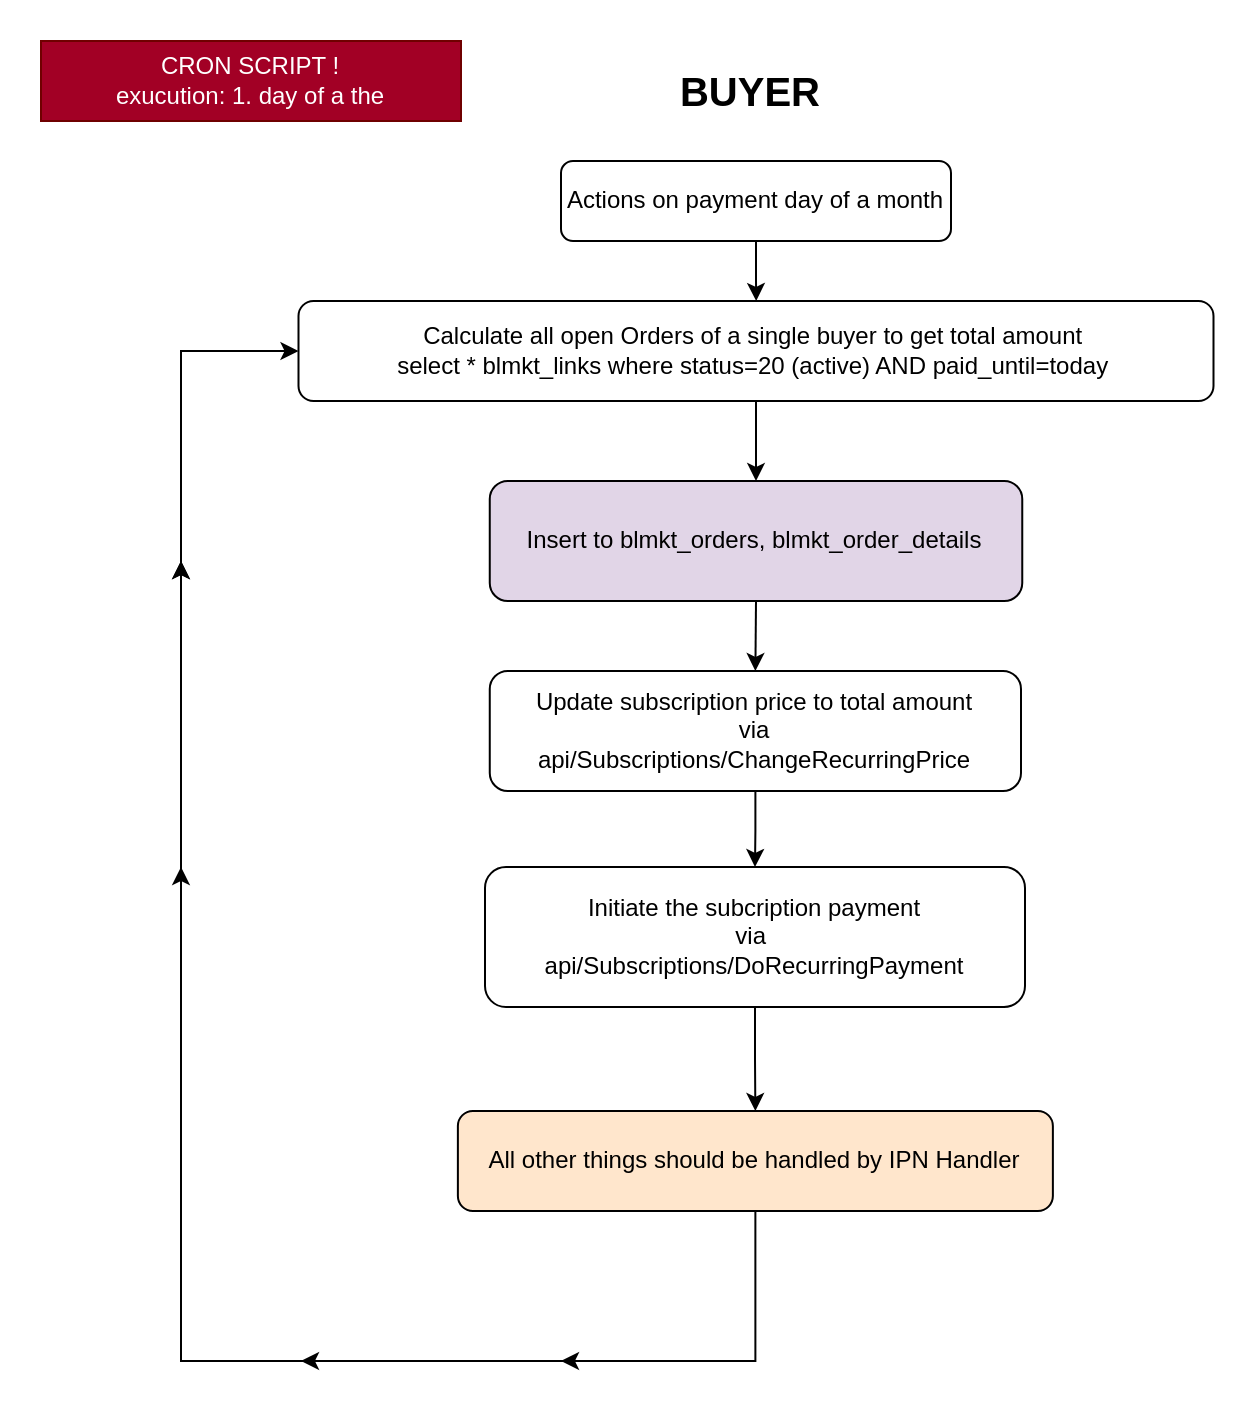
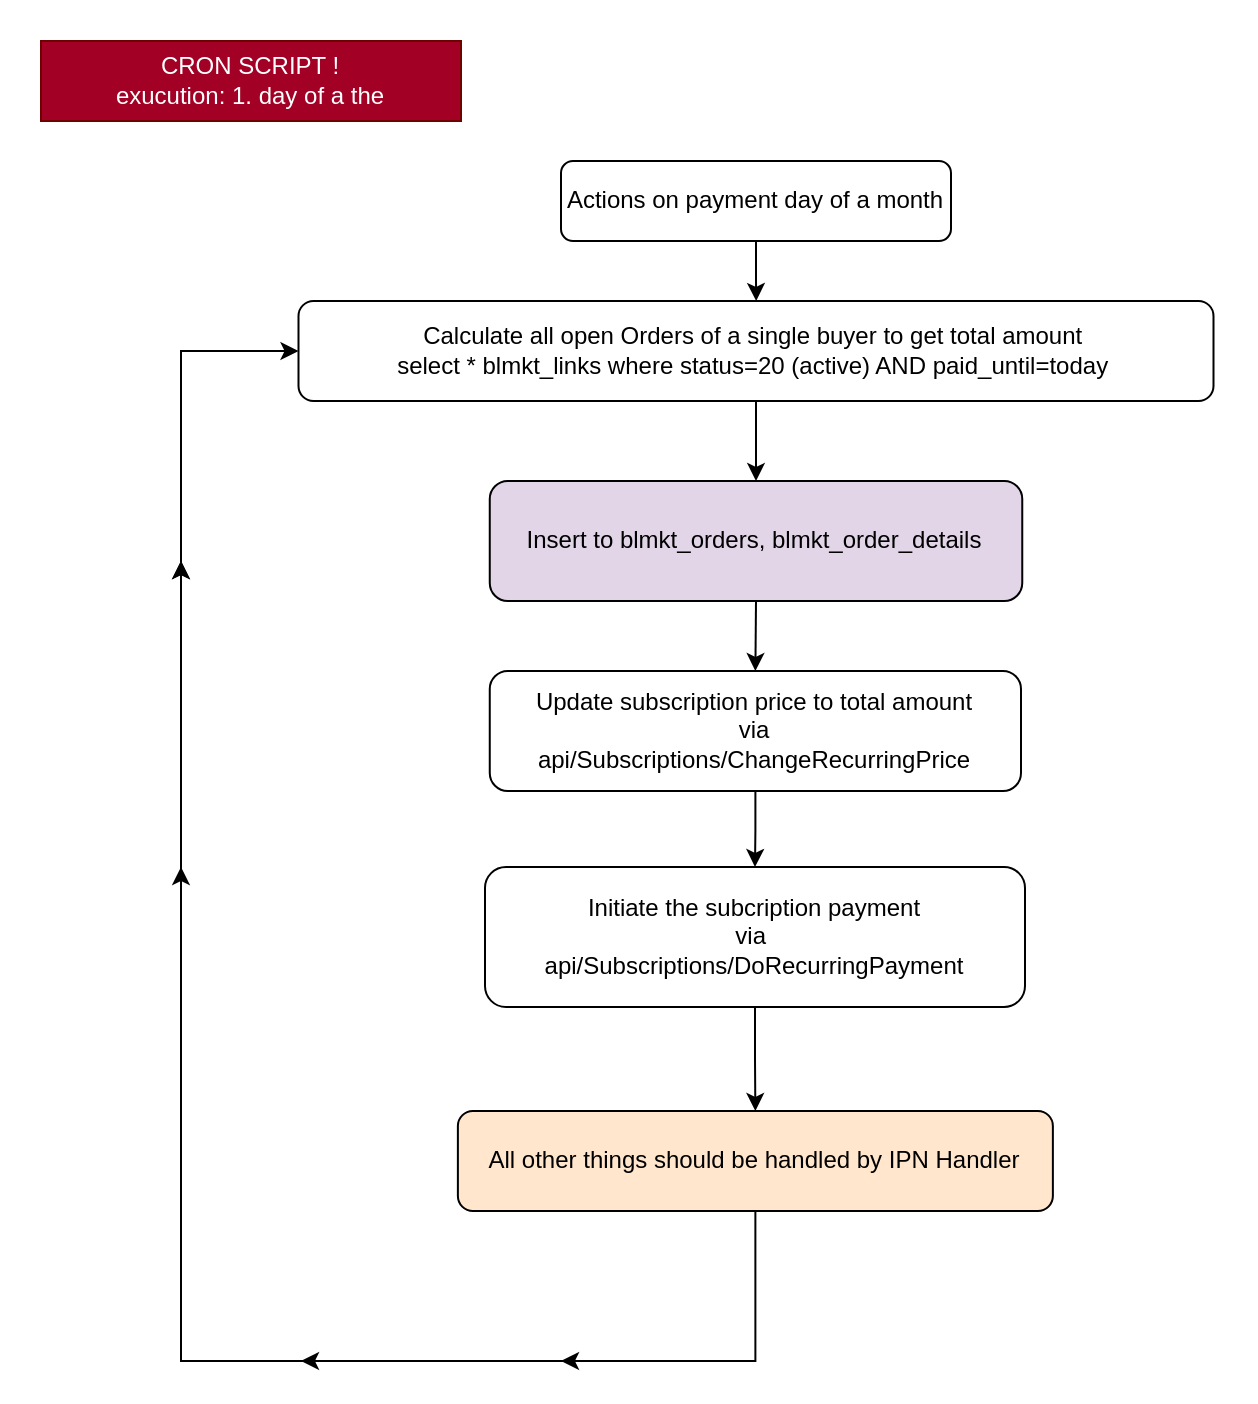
  <mxCell id="0" />
  <mxCell id="1" parent="0" />
  <mxCell id="2" value="CRON SCRIPT !&lt;br&gt;exucution: 1. day of a the" style="text;html=1;strokeColor=#6F0000;fillColor=#a20025;align=center;verticalAlign=middle;whiteSpace=wrap;rounded=0;fontColor=#ffffff;" parent="1" vertex="1"><mxGeometry x="20" width="210" height="40" as="geometry" y="20" /></mxCell>
  <mxCell id="3" value="" style="edgeStyle=orthogonalEdgeStyle;rounded=0;orthogonalLoop=1;jettySize=auto;html=1;" parent="1" source="4" target="6" edge="1"><mxGeometry relative="1" as="geometry" /></mxCell>
  <mxCell id="4" value="Actions on payment day of a month" style="rounded=1;whiteSpace=wrap;html=1;fontSize=12;glass=0;strokeWidth=1;shadow=0;" parent="1" vertex="1"><mxGeometry x="280" y="80" width="195" height="40" as="geometry" /></mxCell>
  <mxCell id="5" style="edgeStyle=orthogonalEdgeStyle;rounded=0;orthogonalLoop=1;jettySize=auto;html=1;exitX=0.5;exitY=1;exitDx=0;exitDy=0;entryX=0.5;entryY=0;entryDx=0;entryDy=0;" parent="1" source="6" target="13" edge="1"><mxGeometry relative="1" as="geometry" /></mxCell>
  <mxCell id="6" value="Calculate all open Orders of a single buyer to get total amount&amp;nbsp;&lt;br&gt;select * blmkt_links where status=20 (active) AND paid_until=today&amp;nbsp;" style="whiteSpace=wrap;html=1;rounded=1;shadow=0;strokeWidth=1;glass=0;" parent="1" vertex="1"><mxGeometry x="148.75" y="150" width="457.5" height="50" as="geometry" /></mxCell>
  <mxCell id="7" value="" style="edgeStyle=orthogonalEdgeStyle;rounded=0;orthogonalLoop=1;jettySize=auto;html=1;" parent="1" source="8" target="10" edge="1"><mxGeometry relative="1" as="geometry" /></mxCell>
  <mxCell id="8" value="Update subscription price to total amount&lt;br&gt;via&lt;br&gt;api/Subscriptions/ChangeRecurringPrice" style="whiteSpace=wrap;html=1;rounded=1;shadow=0;strokeWidth=1;glass=0;" parent="1" vertex="1"><mxGeometry x="244.38" y="335" width="265.62" height="60" as="geometry" /></mxCell>
  <mxCell id="9" style="edgeStyle=orthogonalEdgeStyle;rounded=0;orthogonalLoop=1;jettySize=auto;html=1;exitX=0.5;exitY=1;exitDx=0;exitDy=0;entryX=0.5;entryY=0;entryDx=0;entryDy=0;" parent="1" source="10" target="15" edge="1"><mxGeometry relative="1" as="geometry" /></mxCell>
  <mxCell id="10" value="Initiate the subcription payment&lt;br&gt;via&amp;nbsp;&lt;br&gt;api/Subscriptions/DoRecurringPayment" style="whiteSpace=wrap;html=1;rounded=1;shadow=0;strokeWidth=1;glass=0;" parent="1" vertex="1"><mxGeometry x="242" y="433" width="270" height="70" as="geometry" /></mxCell>
- <mxCell id="11" value="&lt;font size=&quot;1&quot;&gt;&lt;b style=&quot;font-size: 20px&quot;&gt;BUYER&lt;/b&gt;&lt;/font&gt;" style="text;html=1;strokeColor=none;fillColor=none;align=center;verticalAlign=middle;whiteSpace=wrap;rounded=0;" parent="1" vertex="1"><mxGeometry x="285" width="180" height="50" as="geometry" y="20" /></mxCell>
  <mxCell id="12" style="edgeStyle=orthogonalEdgeStyle;rounded=0;orthogonalLoop=1;jettySize=auto;html=1;exitX=0.5;exitY=1;exitDx=0;exitDy=0;entryX=0.5;entryY=0;entryDx=0;entryDy=0;" parent="1" source="13" target="8" edge="1"><mxGeometry relative="1" as="geometry" /></mxCell>
  <mxCell id="13" value="Insert to blmkt_orders, blmkt_order_details" style="whiteSpace=wrap;html=1;rounded=1;shadow=0;strokeWidth=1;glass=0;fillColor=#e1d5e7;" parent="1" vertex="1"><mxGeometry x="244.38" y="240" width="266.25" height="60" as="geometry" /></mxCell>
  <mxCell id="14" style="edgeStyle=orthogonalEdgeStyle;rounded=0;orthogonalLoop=1;jettySize=auto;html=1;exitX=0.5;exitY=1;exitDx=0;exitDy=0;entryX=0;entryY=0.5;entryDx=0;entryDy=0;" parent="1" source="15" target="6" edge="1"><mxGeometry relative="1" as="geometry"><Array as="points"><mxPoint x="377" y="680" /><mxPoint x="90" y="680" /><mxPoint x="90" y="175" /></Array></mxGeometry></mxCell>
  <mxCell id="15" value="All other things should be handled by IPN Handler" style="whiteSpace=wrap;html=1;rounded=1;shadow=0;strokeWidth=1;glass=0;fillColor=#ffe6cc;" parent="1" vertex="1"><mxGeometry x="228.44" y="555" width="297.5" height="50" as="geometry" /></mxCell>
  <mxCell id="16" value="" style="endArrow=classic;html=1;" parent="1" edge="1"><mxGeometry width="50" height="50" relative="1" as="geometry"><mxPoint x="90" y="370" as="sourcePoint" /><mxPoint x="90" y="280" as="targetPoint" /></mxGeometry></mxCell>
  <mxCell id="17" value="" style="endArrow=classic;html=1;" parent="1" edge="1"><mxGeometry width="50" height="50" relative="1" as="geometry"><mxPoint x="90" y="370" as="sourcePoint" /><mxPoint x="90" y="280" as="targetPoint" /><Array as="points"><mxPoint x="90" y="370" /></Array></mxGeometry></mxCell>
  <mxCell id="18" value="" style="endArrow=classic;html=1;" parent="1" edge="1"><mxGeometry width="50" height="50" relative="1" as="geometry"><mxPoint x="90" y="523" as="sourcePoint" /><mxPoint x="90" y="433" as="targetPoint" /><Array as="points"><mxPoint x="90" y="523" /></Array></mxGeometry></mxCell>
  <mxCell id="19" value="" style="endArrow=classic;html=1;" parent="1" edge="1"><mxGeometry width="50" height="50" relative="1" as="geometry"><mxPoint x="235" y="680" as="sourcePoint" /><mxPoint x="150" y="680" as="targetPoint" /></mxGeometry></mxCell>
  <mxCell id="20" value="" style="endArrow=classic;html=1;" parent="1" edge="1"><mxGeometry width="50" height="50" relative="1" as="geometry"><mxPoint x="365" y="680" as="sourcePoint" /><mxPoint x="280" y="680" as="targetPoint" /><Array as="points" /></mxGeometry></mxCell>
